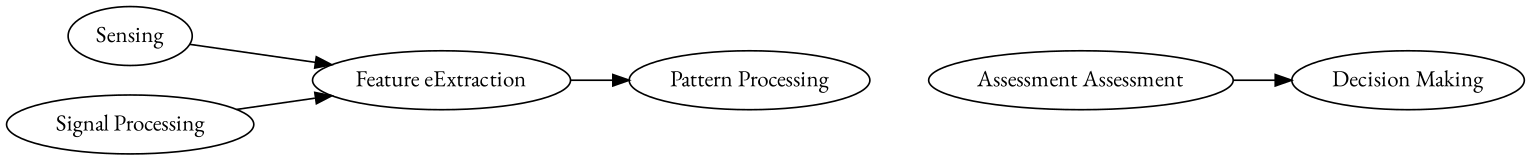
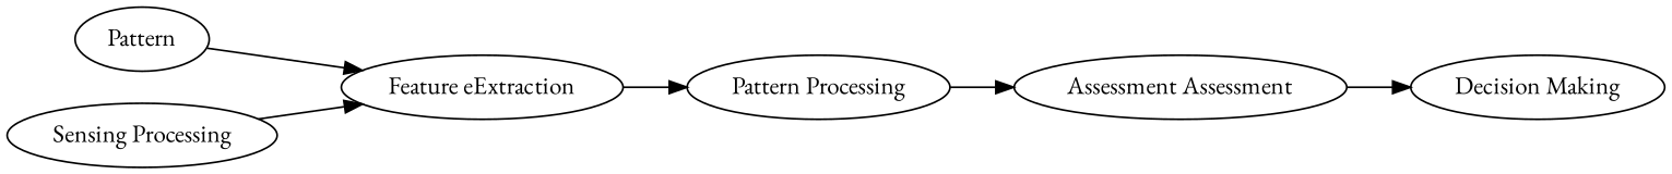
  digraph {
    fontname="EB Garamond"
    rankdir=LR
    node [fontname="EB Garamond"]
    edge [fontname="EB Garamond"]
-   Sensing
+   Sensing [label=Pattern]
    "Feature eExtraction"
-   "Signal Processing"
+   "Signal Processing" [label="Sensing Processing"]
    "Pattern Processing"
    n5 [label="Assessment Assessment"]
    "Decision Making"
    Sensing -> "Feature eExtraction"
    "Feature eExtraction" -> "Pattern Processing"
    "Signal Processing" -> "Feature eExtraction"
+   "Pattern Processing" -> n5
    n5 -> "Decision Making"
  }
